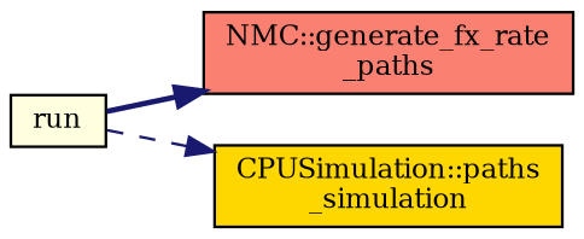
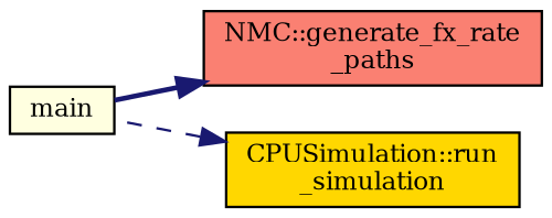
  digraph {
    fontname="DejaVu Serif"
    rankdir=RL
    node [color=black fontname="DejaVu Serif" fontsize=10 shape=record style=filled]
    edge [color=midnightblue dir=back fontname="DejaVu Serif" fontsize=10 labelfontname=Helvetica labelfontsize=10]
    n1 [fillcolor=salmon fontcolor=black height=0.2 label="NMC::generate_fx_rate\l_paths" width=0.4]
-   n2 [fillcolor=lightyellow height=0.2 label=run width=0.4]
-   n3 [fillcolor=gold height=0.2 label="CPUSimulation::paths\l_simulation" width=0.4]
+   n2 [fillcolor=lightyellow height=0.2 label=main width=0.4]
+   n3 [fillcolor=gold height=0.2 label="CPUSimulation::run\l_simulation" width=0.4]
    n1 -> n2 [style=bold]
    n3 -> n2 [style=dashed]
  }
